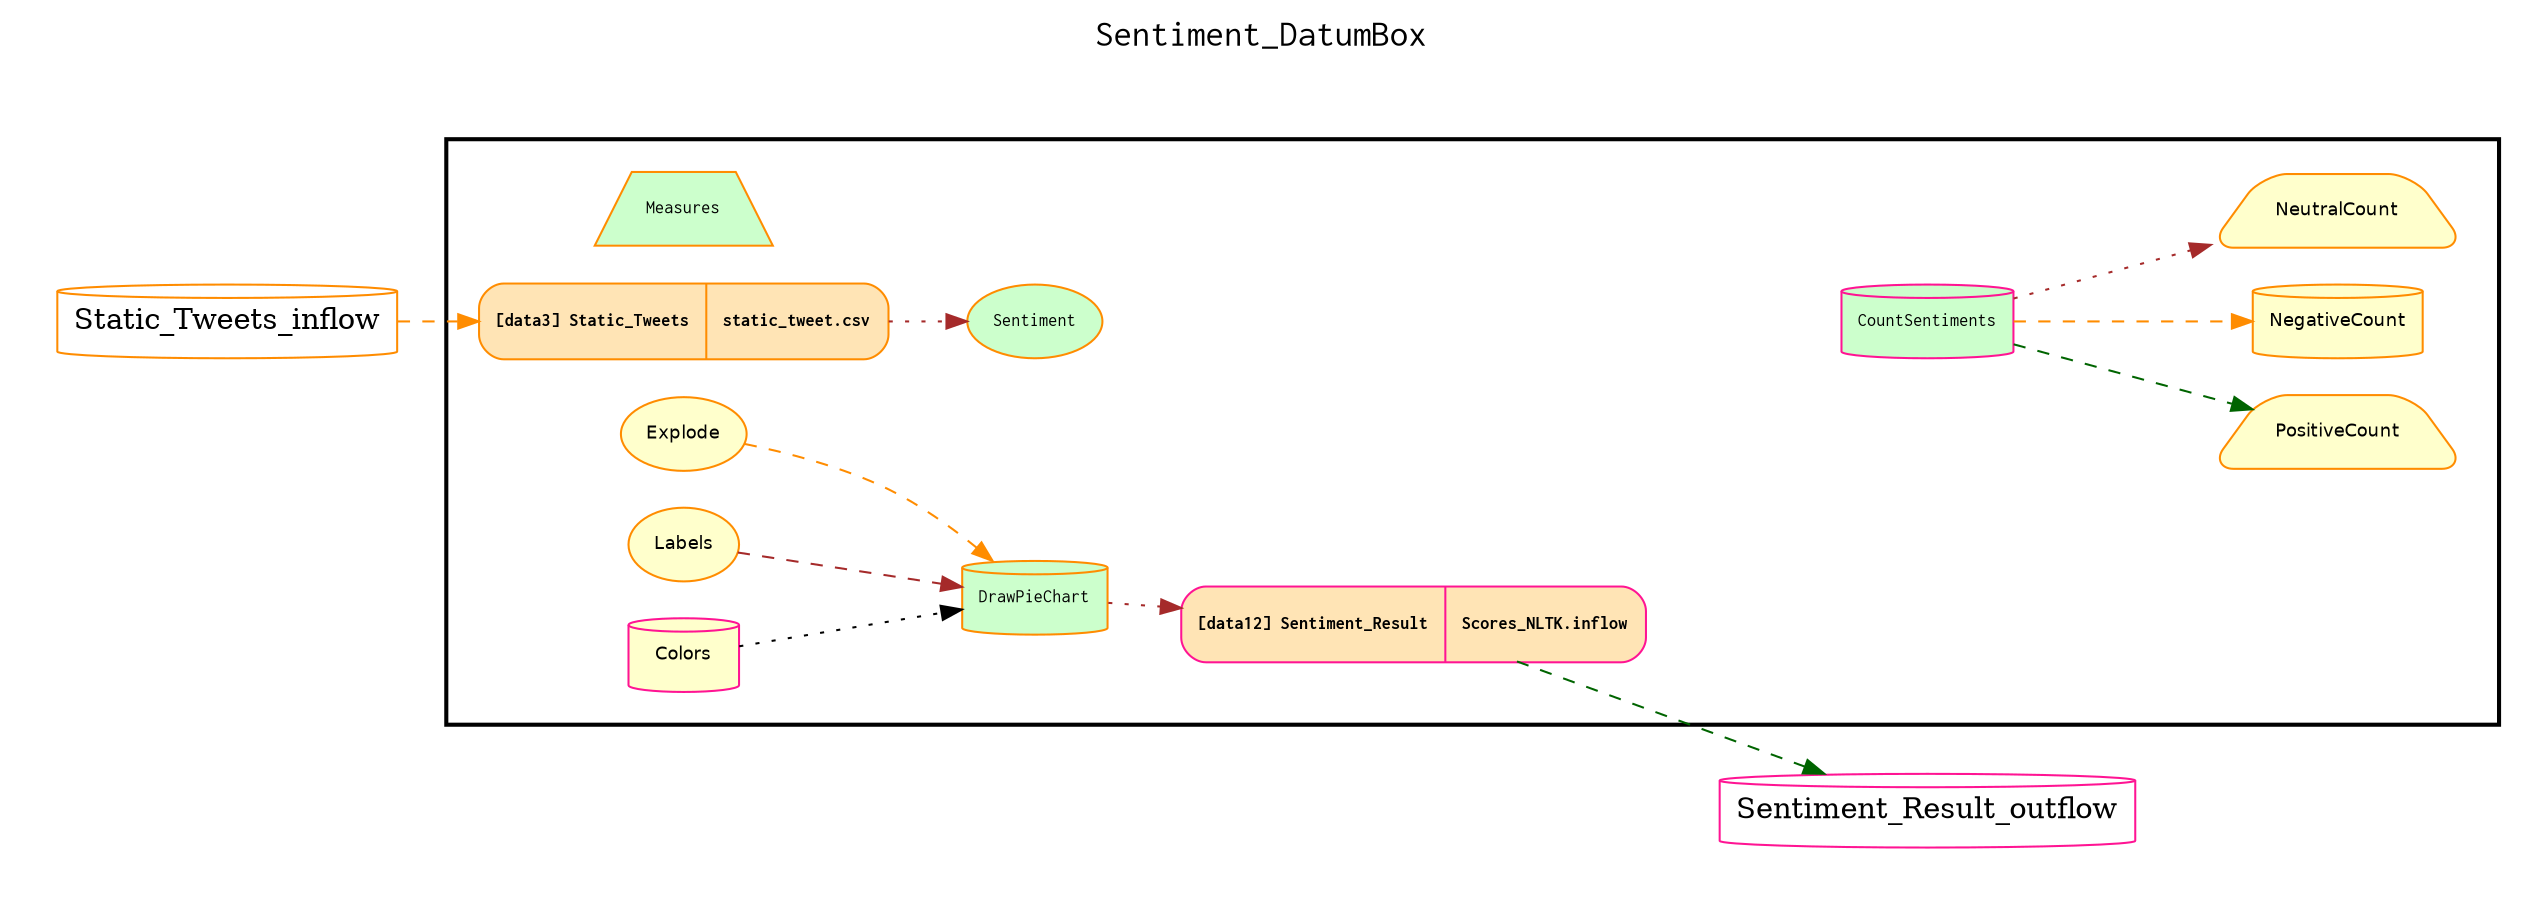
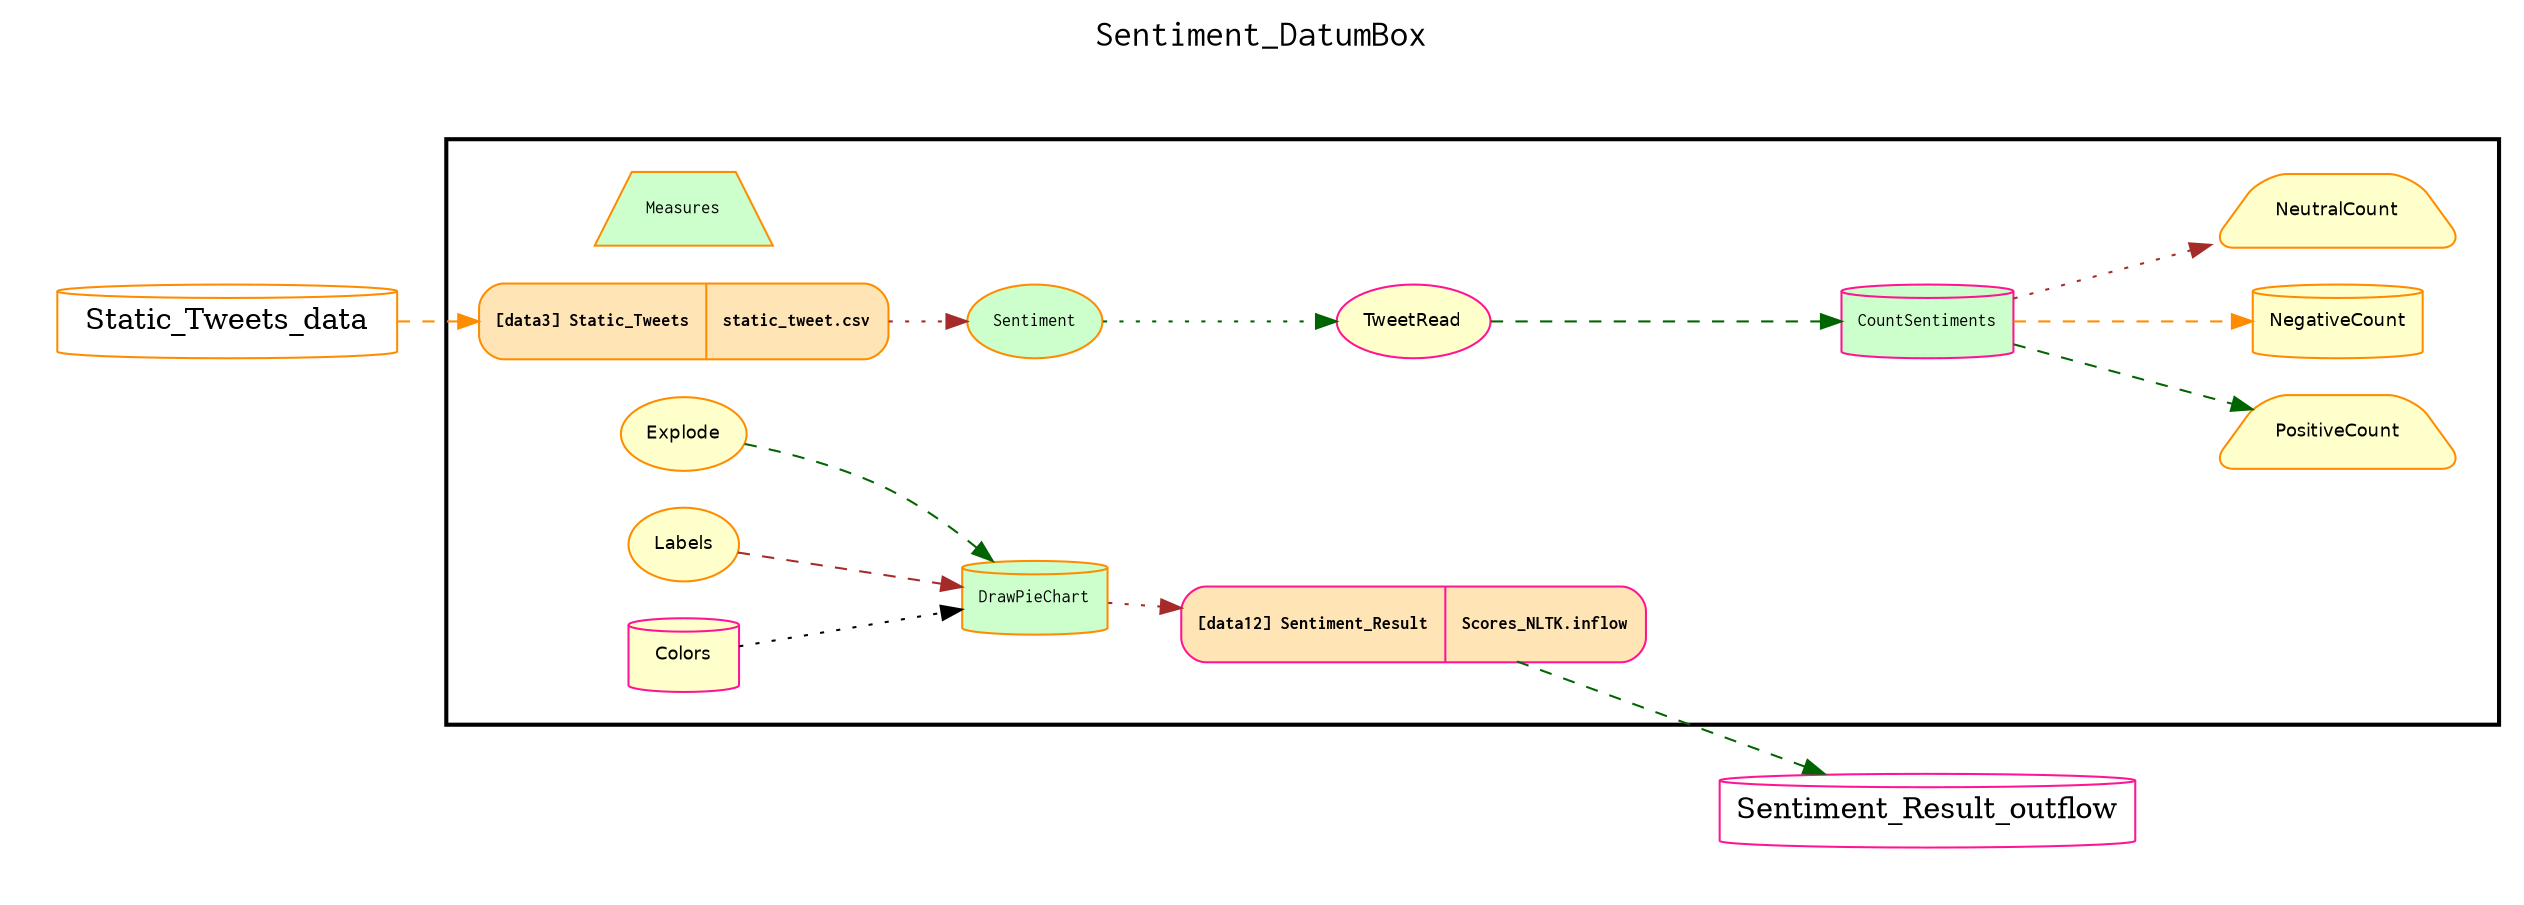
  digraph {
    fontname=Courier
    fontsize=18
    label=Sentiment_DatumBox
    labelloc=t
    rankdir=LR
    node [color=darkorange fillcolor="#FFFFCC" fontname=Helvetica fontsize=9 peripheries=1 shape=cylinder style="rounded,filled"]
    edge [color=darkgreen style=dashed]
    n1 [fillcolor="#CCFFCC" fontname=Courier label=Sentiment shape=ellipse style=filled]
    CountSentiments [color=deeppink fillcolor="#CCFFCC" fontname=Courier style=filled]
    Measures [fillcolor="#CCFFCC" fontname=Courier shape=trapezium style=filled]
    DrawPieChart [fillcolor="#CCFFCC" fontname=Courier style=filled]
    n5 [fillcolor="#FFE4B5" fontname="Courier-Bold" label="{<f0> [data3] Static_Tweets |<f1>static_tweet.csv\l}" rankdir=LR shape=record]
+   TweetRead [color=deeppink shape=ellipse]
    PositiveCount [shape=trapezium]
    NegativeCount
    NeutralCount [shape=trapezium]
    Explode [shape=ellipse]
    Labels [shape=ellipse]
    Colors [color=deeppink]
    n13 [color=deeppink fillcolor="#FFE4B5" fontname="Courier-Bold" label="{<f0> [data12] Sentiment_Result |<f1>Scores_NLTK.inflow\l}" rankdir=LR shape=record]
-   Static_Tweets_inflow [fillcolor="#FFFFFF" width=0.2 fontname="" fontsize="" style=""]
+   Static_Tweets_inflow [fillcolor="#FFFFFF" width=0.2 label=Static_Tweets_data fontname="" fontsize="" style=""]
    Sentiment_Result_outflow [color=deeppink fillcolor="#FFFFFF" width=0.2 fontname="" fontsize="" style=""]
    subgraph cluster_1 {
      color=black
      label=""
      penwidth=2
      subgraph cluster_2 {
        color=white
        label=""
        penwidth=2
        n1
        CountSentiments
        Measures
        DrawPieChart
        n5
+       TweetRead
        PositiveCount
        NegativeCount
        NeutralCount
        Explode
        Labels
        Colors
        n13
      }
    }
    subgraph cluster_3 {
      color=white
      label=""
      penwidth=2
      subgraph cluster_4 {
        color=white
        label=""
        penwidth=2
        Static_Tweets_inflow
      }
    }
    subgraph cluster_5 {
      color=white
      label=""
      penwidth=2
      subgraph cluster_6 {
        color=white
        label=""
        penwidth=2
        Sentiment_Result_outflow
      }
    }
+   n1 -> TweetRead [style=dotted]
    CountSentiments -> PositiveCount
    CountSentiments -> NegativeCount [color=darkorange]
    CountSentiments -> NeutralCount [color=brown style=dotted]
    DrawPieChart -> n13 [color=brown style=dotted]
    n5 -> n1 [color=brown style=dotted]
-   Explode -> DrawPieChart [color=darkorange]
+   TweetRead -> CountSentiments
+   Explode -> DrawPieChart
    Labels -> DrawPieChart [color=brown]
    Colors -> DrawPieChart [color=black style=dotted]
    n13 -> Sentiment_Result_outflow
    Static_Tweets_inflow -> n5 [color=darkorange]
  }
